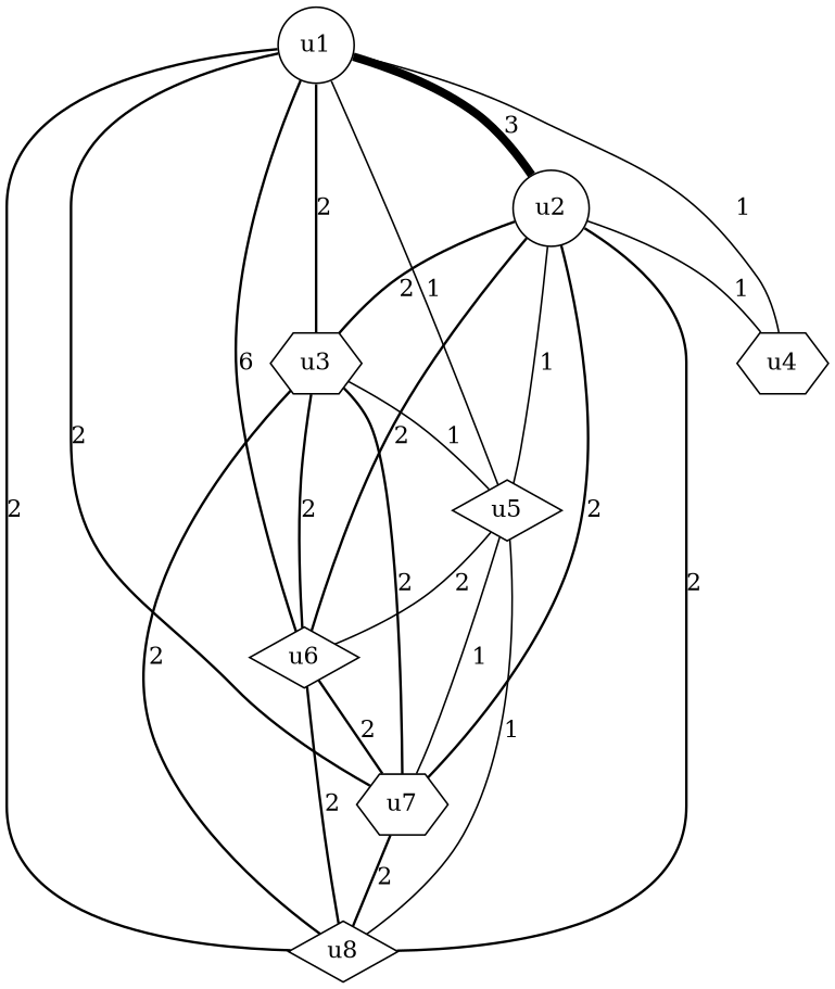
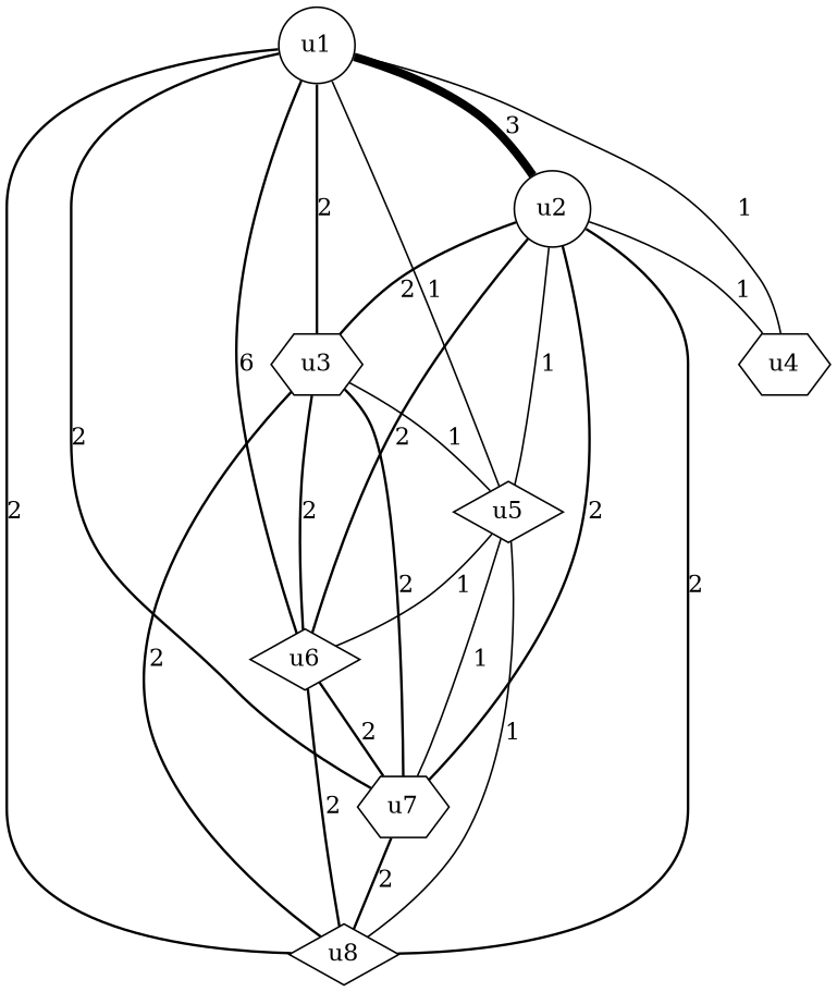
  graph {
    rankdir=TB
    node [shape=hexagon]
    edge [penwidth=1.5 style=bold]
    u1 [shape=circle]
    u2 [shape=circle]
    u3
    u5 [shape=diamond]
    u8 [shape=diamond]
    u4
    u6 [shape=diamond]
    u7
    u1 -- u2 [label=3 penwidth=5.0]
    u1 -- u3 [label=2]
    u1 -- u5 [label=1 penwidth=1.0 style=solid]
    u1 -- u8 [label=2]
    u1 -- u4 [label=1 penwidth=1.0 style=solid]
    u1 -- u6 [label=6]
    u1 -- u7 [label=2]
    u2 -- u3 [label=2]
    u2 -- u5 [label=1 penwidth=1.0]
    u2 -- u8 [label=2 style=solid]
    u2 -- u4 [label=1 penwidth=1.0]
    u2 -- u6 [label=2]
    u2 -- u7 [label=2 style=solid]
    u3 -- u5 [label=1 penwidth=1.0]
    u3 -- u8 [label=2 style=solid]
    u3 -- u6 [label=2 style=solid]
    u3 -- u7 [label=2]
    u5 -- u8 [label=1 penwidth=1.0 style=solid]
-   u5 -- u6 [label=2 penwidth=1.0]
+   u5 -- u6 [label=1 penwidth=1.0]
    u5 -- u7 [label=1 penwidth=1.0]
    u6 -- u8 [label=2]
    u6 -- u7 [label=2]
    u7 -- u8 [label=2 style=solid]
  }
